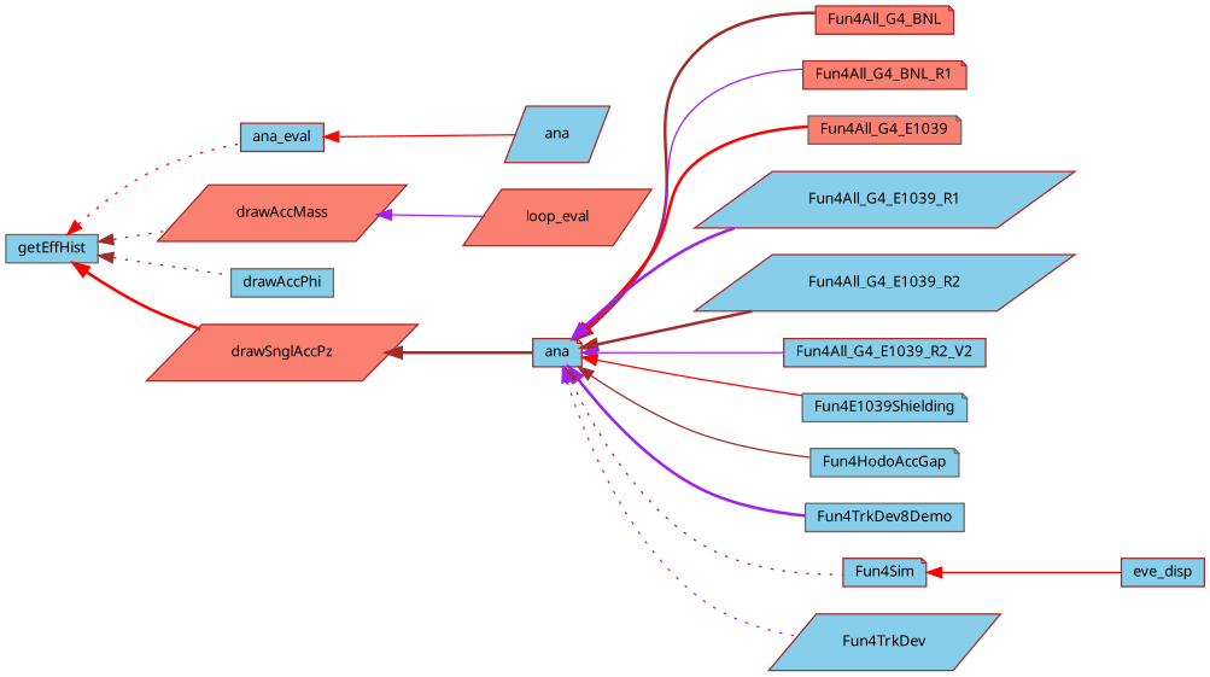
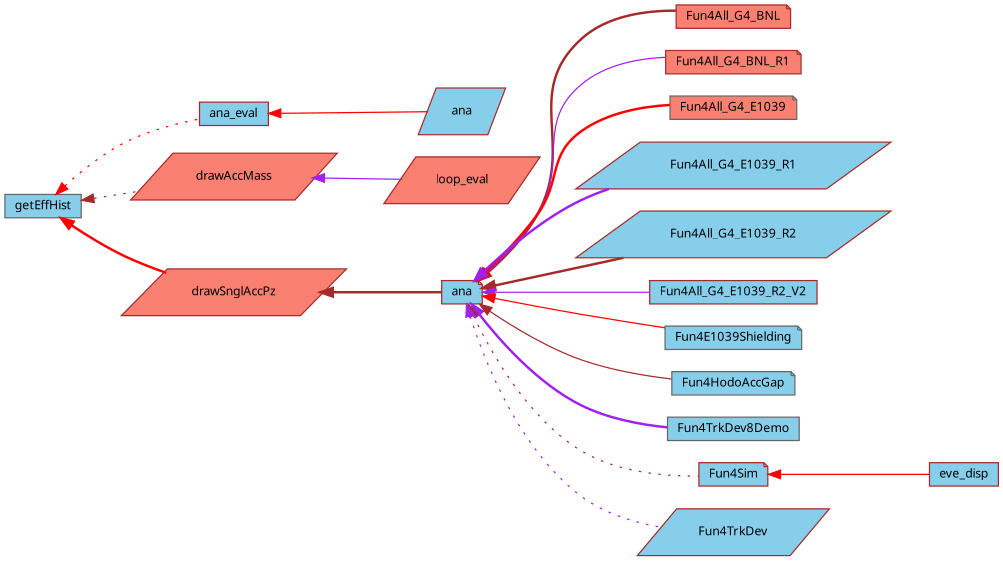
  digraph {
    fontname="Noto Sans"
    rankdir=LR
    node [color=brown fillcolor=skyblue fontname="Noto Sans" fontsize=10 shape=parallelogram style=filled]
    edge [color=brown dir=back fontname="Noto Sans" fontsize=10 labelfontname=FreeSans labelfontsize=10 style=bold]
    n1 [color=gray40 fontcolor=black height=0.2 label=getEffHist shape=box width=0.4]
    n2 [height=0.2 label=ana_eval shape=box width=0.4]
    n3 [fillcolor=salmon height=0.2 label=drawAccMass width=0.4]
-   n4 [color=gray40 height=0.2 label=drawAccPhi shape=box width=0.4]
    n5 [fillcolor=salmon height=0.2 label=drawSnglAccPz width=0.4]
    n6 [height=0.2 label=ana width=0.4]
    n7 [fillcolor=salmon height=0.2 label=loop_eval width=0.4]
    n8 [height=0.2 label=ana shape=note width=0.4]
    n9 [fillcolor=salmon height=0.2 label=Fun4All_G4_BNL shape=note width=0.4]
    n10 [fillcolor=salmon height=0.2 label=Fun4All_G4_BNL_R1 shape=note width=0.4]
    n11 [color=gray40 fillcolor=salmon height=0.2 label=Fun4All_G4_E1039 shape=note width=0.4]
    n12 [height=0.2 label=Fun4All_G4_E1039_R1 width=0.4]
    n13 [height=0.2 label=Fun4All_G4_E1039_R2 width=0.4]
    n14 [height=0.2 label=Fun4All_G4_E1039_R2_V2 shape=box width=0.4]
    n15 [color=gray40 height=0.2 label=Fun4E1039Shielding shape=note width=0.4]
    n16 [color=gray40 height=0.2 label=Fun4HodoAccGap shape=note width=0.4]
    n17 [color=gray40 height=0.2 label=Fun4TrkDev8Demo shape=box width=0.4]
    n18 [height=0.2 label=Fun4Sim shape=note width=0.4]
    n19 [height=0.2 label=Fun4TrkDev width=0.4]
    n20 [height=0.2 label=eve_disp shape=box width=0.4]
    n1 -> n2 [color=red style=dotted]
    n1 -> n3 [style=dotted]
-   n1 -> n4 [style=dotted]
    n1 -> n5 [color=red]
    n2 -> n6 [color=red style=solid]
    n3 -> n7 [color=purple style=solid]
    n5 -> n8
    n8 -> n9
    n8 -> n10 [color=purple style=solid]
    n8 -> n11 [color=red]
    n8 -> n12 [color=purple]
    n8 -> n13
    n8 -> n14 [color=purple style=solid]
    n8 -> n15 [color=red style=solid]
    n8 -> n16 [style=solid]
    n8 -> n17 [color=purple]
    n8 -> n18 [style=dotted]
    n8 -> n19 [color=purple style=dotted]
    n18 -> n20 [color=red style=solid]
  }
